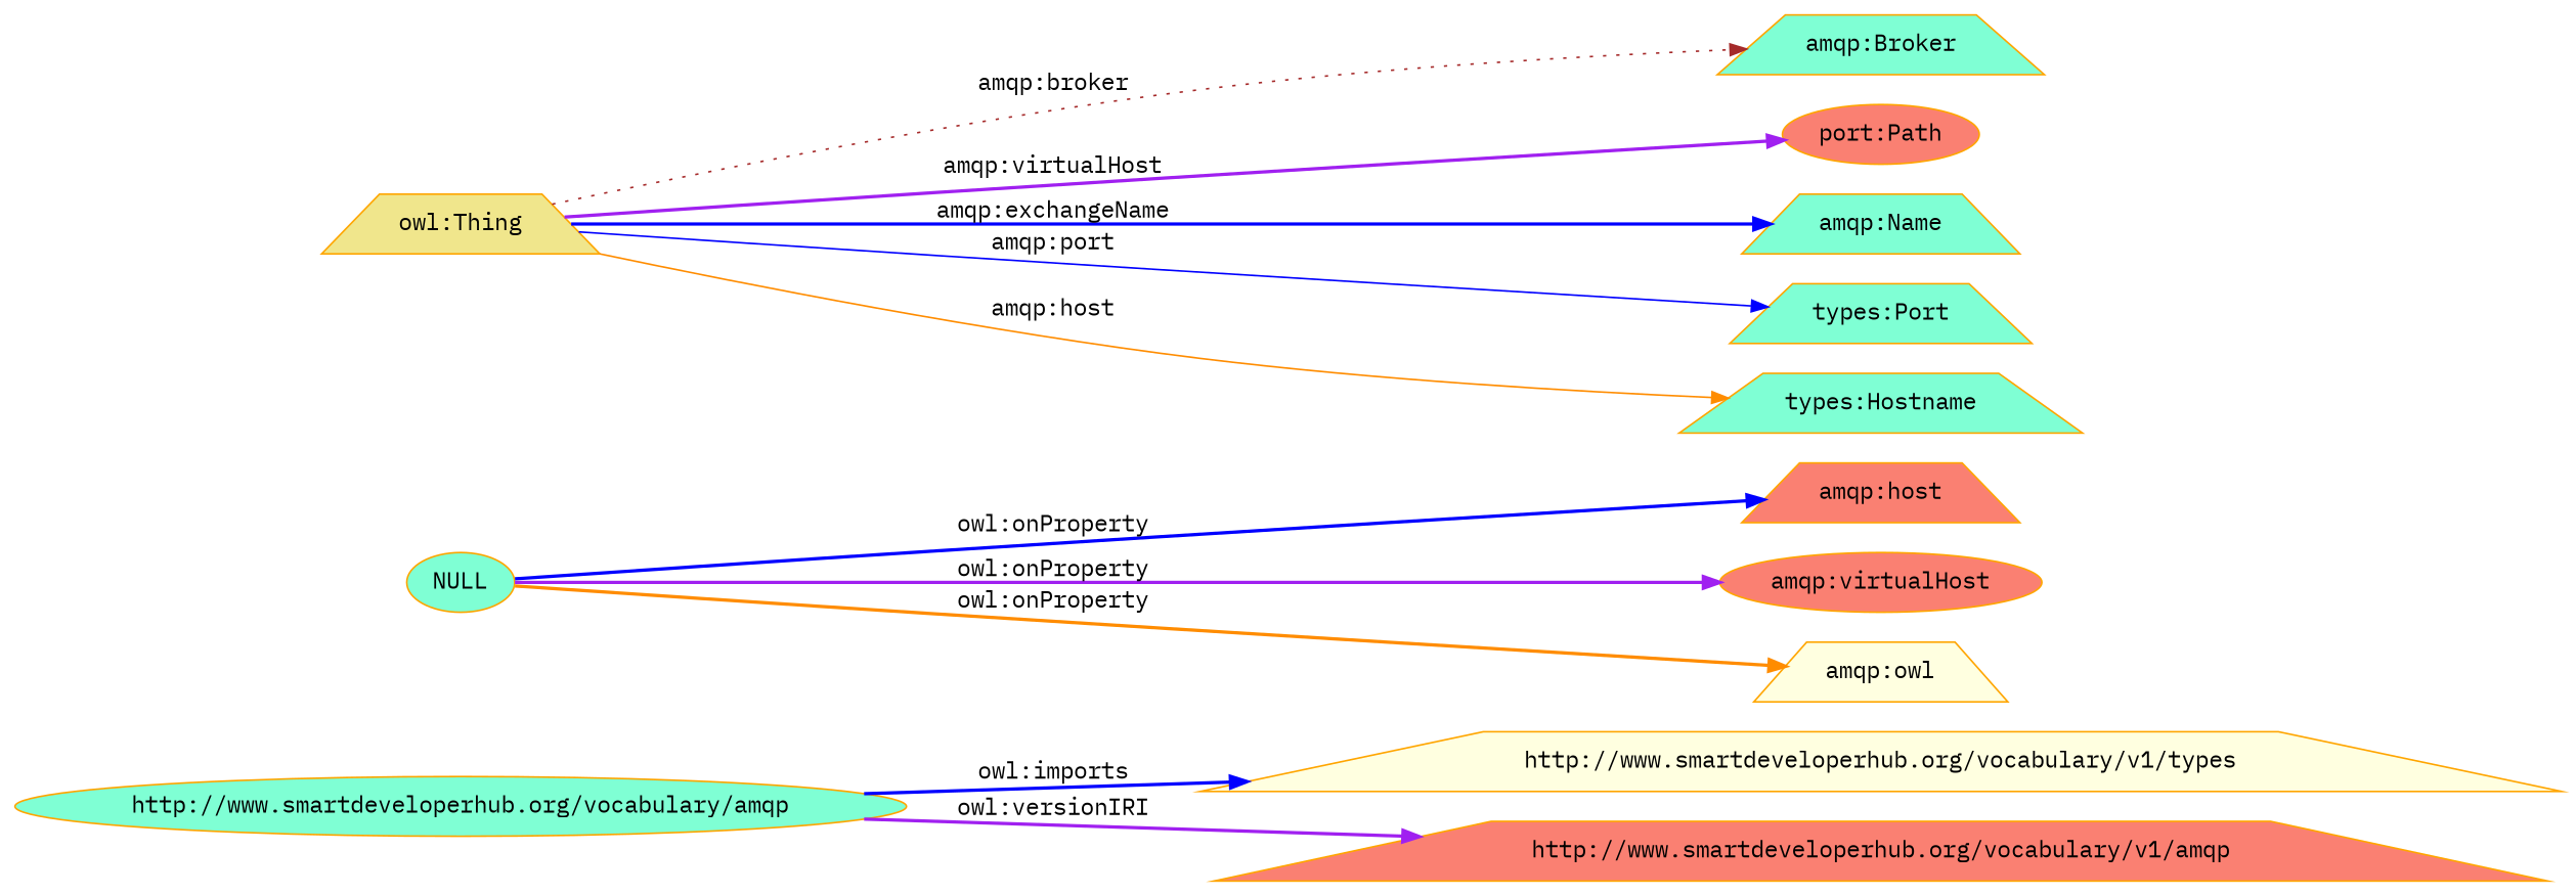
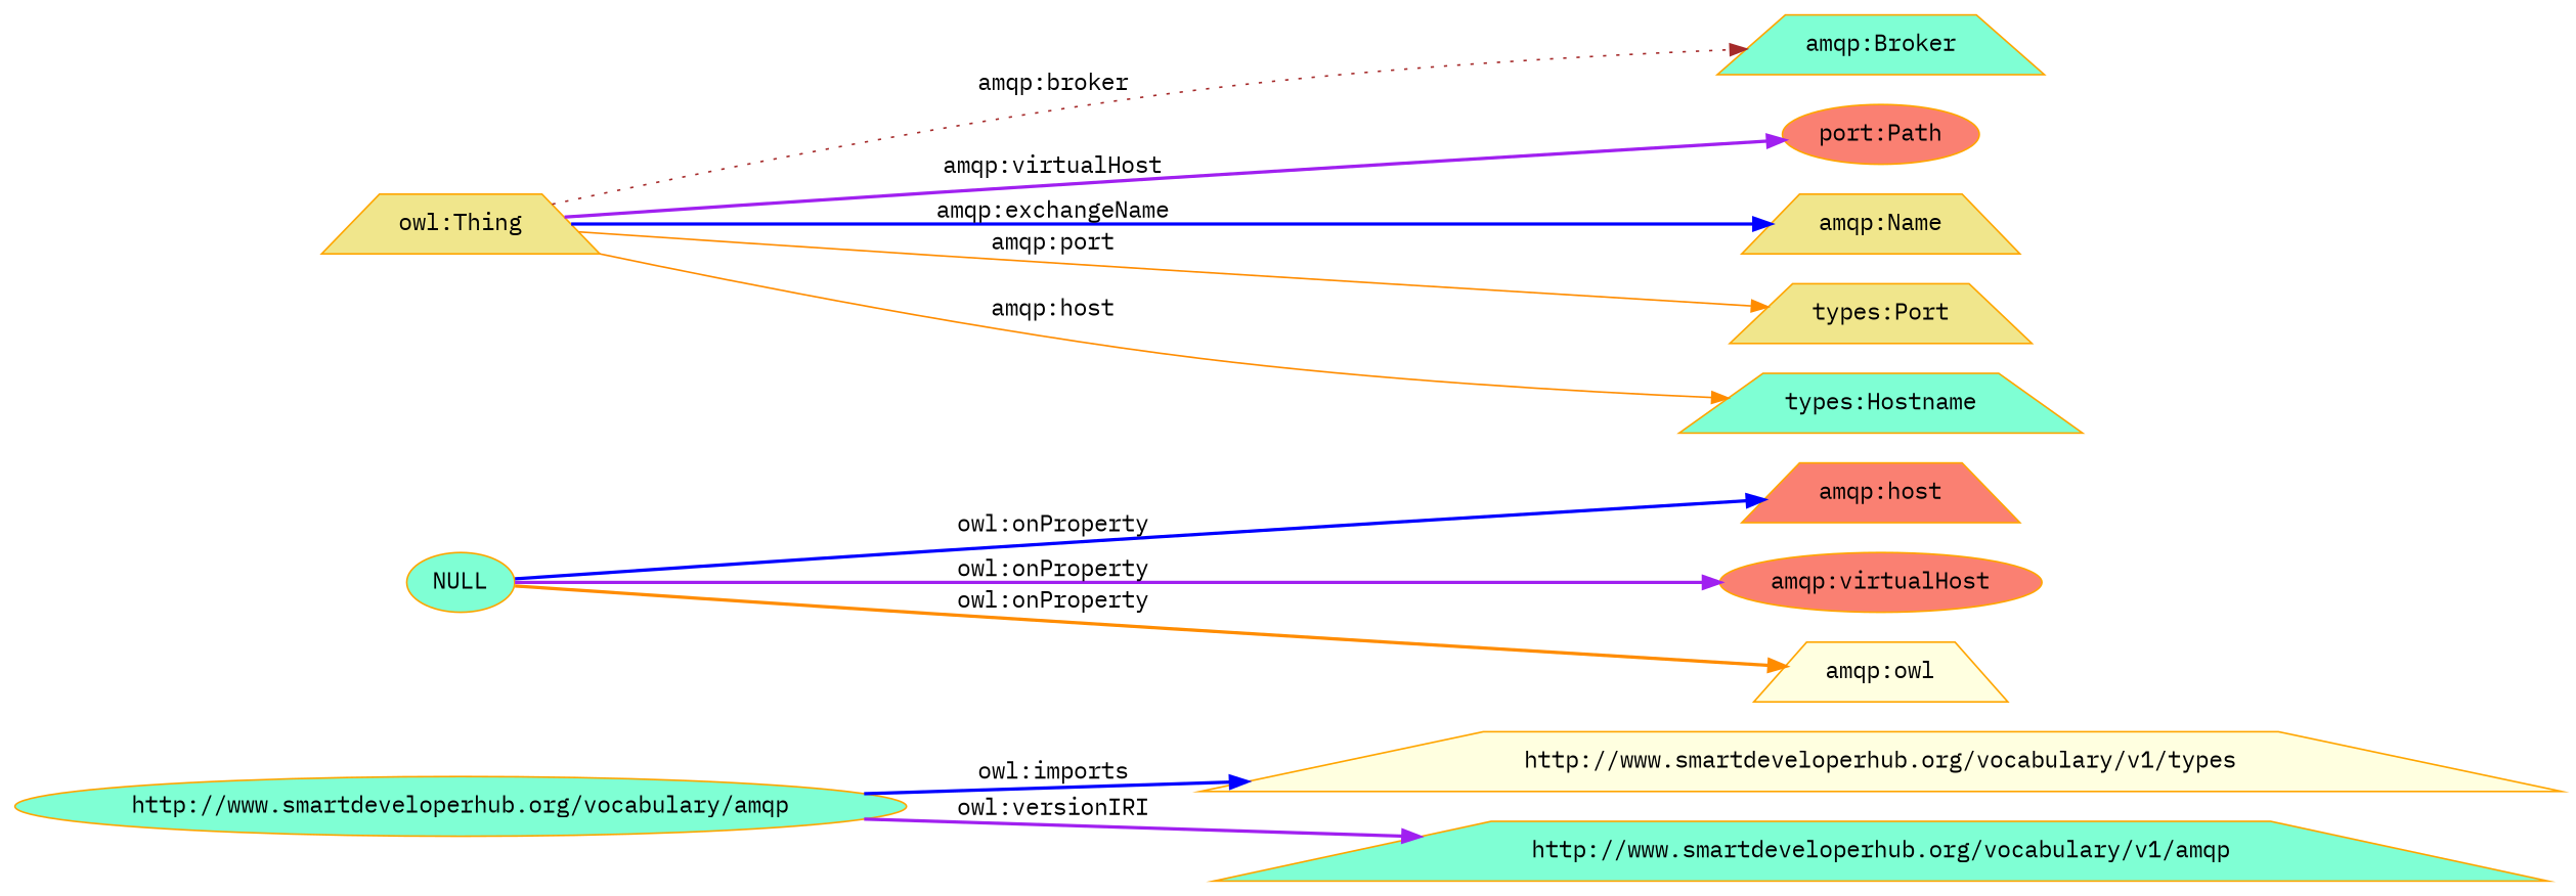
  digraph {
    fontname="IBM Plex Mono"
    rankdir=LR
    node [color=orange fillcolor=aquamarine fontname="IBM Plex Mono" shape=trapezium style=filled]
    edge [color=blue fontname="IBM Plex Mono" style=bold]
    "http://www.smartdeveloperhub.org/vocabulary/amqp" [shape=ellipse]
    "http://www.smartdeveloperhub.org/vocabulary/v1/types" [fillcolor=lightyellow]
-   "http://www.smartdeveloperhub.org/vocabulary/v1/amqp" [fillcolor=salmon]
+   "http://www.smartdeveloperhub.org/vocabulary/v1/amqp"
    NULL [shape=ellipse]
    "amqp:host" [fillcolor=salmon]
    "amqp:virtualHost" [fillcolor=salmon shape=ellipse]
    n7 [fillcolor=lightyellow label="amqp:owl"]
    "owl:Thing" [fillcolor=khaki]
    "amqp:Broker"
    n10 [fillcolor=salmon label="port:Path" shape=ellipse]
-   "amqp:Name"
-   "types:Port"
+   "amqp:Name" [fillcolor=khaki]
+   "types:Port" [fillcolor=khaki]
    "types:Hostname"
    "http://www.smartdeveloperhub.org/vocabulary/amqp" -> "http://www.smartdeveloperhub.org/vocabulary/v1/types" [label="owl:imports"]
    "http://www.smartdeveloperhub.org/vocabulary/amqp" -> "http://www.smartdeveloperhub.org/vocabulary/v1/amqp" [color=purple label="owl:versionIRI"]
    NULL -> "amqp:host" [label="owl:onProperty"]
    NULL -> "amqp:virtualHost" [color=purple label="owl:onProperty"]
    NULL -> n7 [color=darkorange label="owl:onProperty"]
    "owl:Thing" -> "amqp:Broker" [color=brown label="amqp:broker" style=dotted]
    "owl:Thing" -> n10 [color=purple label="amqp:virtualHost"]
    "owl:Thing" -> "amqp:Name" [label="amqp:exchangeName"]
-   "owl:Thing" -> "types:Port" [label="amqp:port" style=solid]
+   "owl:Thing" -> "types:Port" [color=darkorange label="amqp:port" style=solid]
    "owl:Thing" -> "types:Hostname" [color=darkorange label="amqp:host" style=solid]
  }
